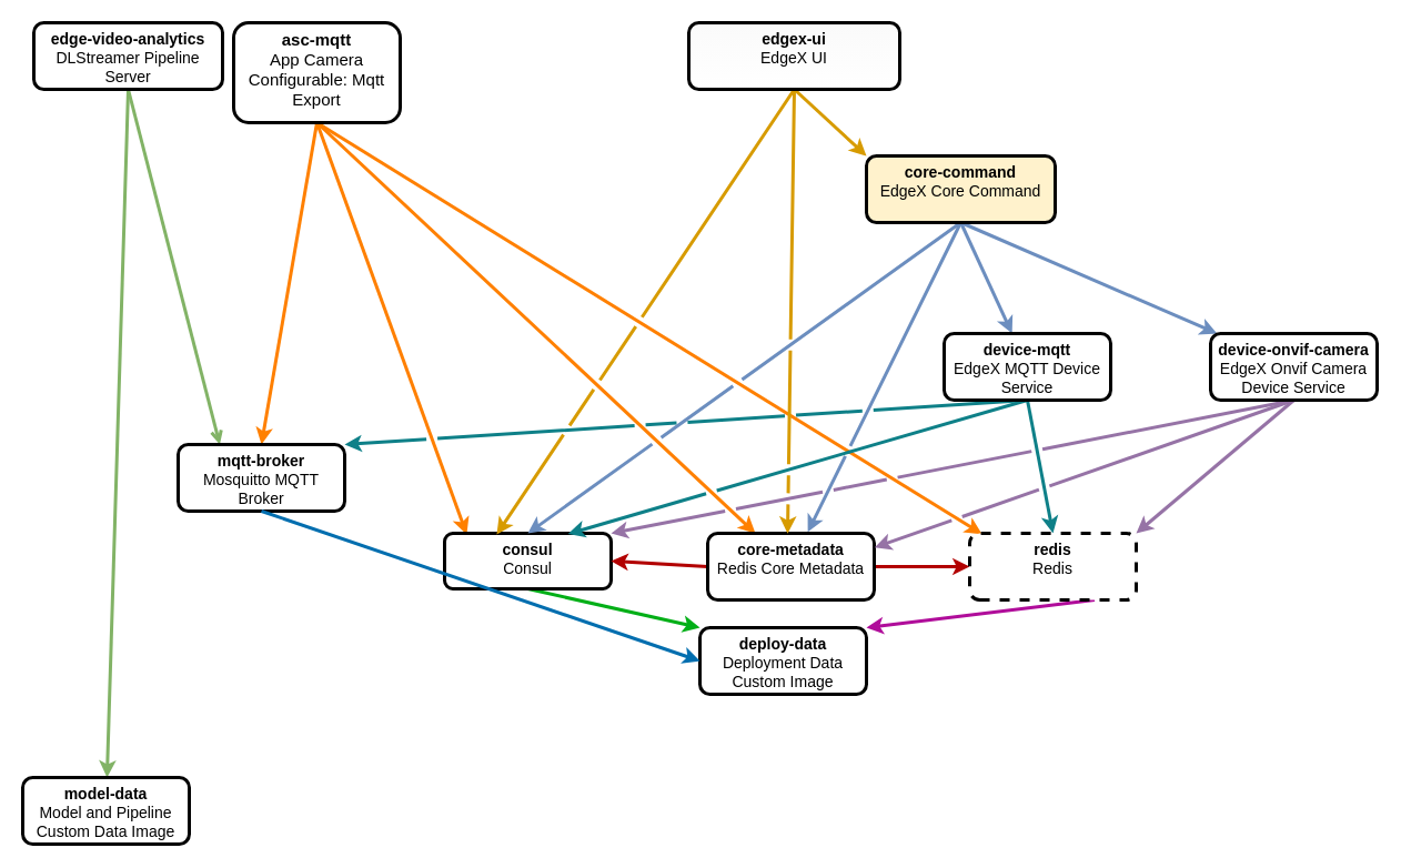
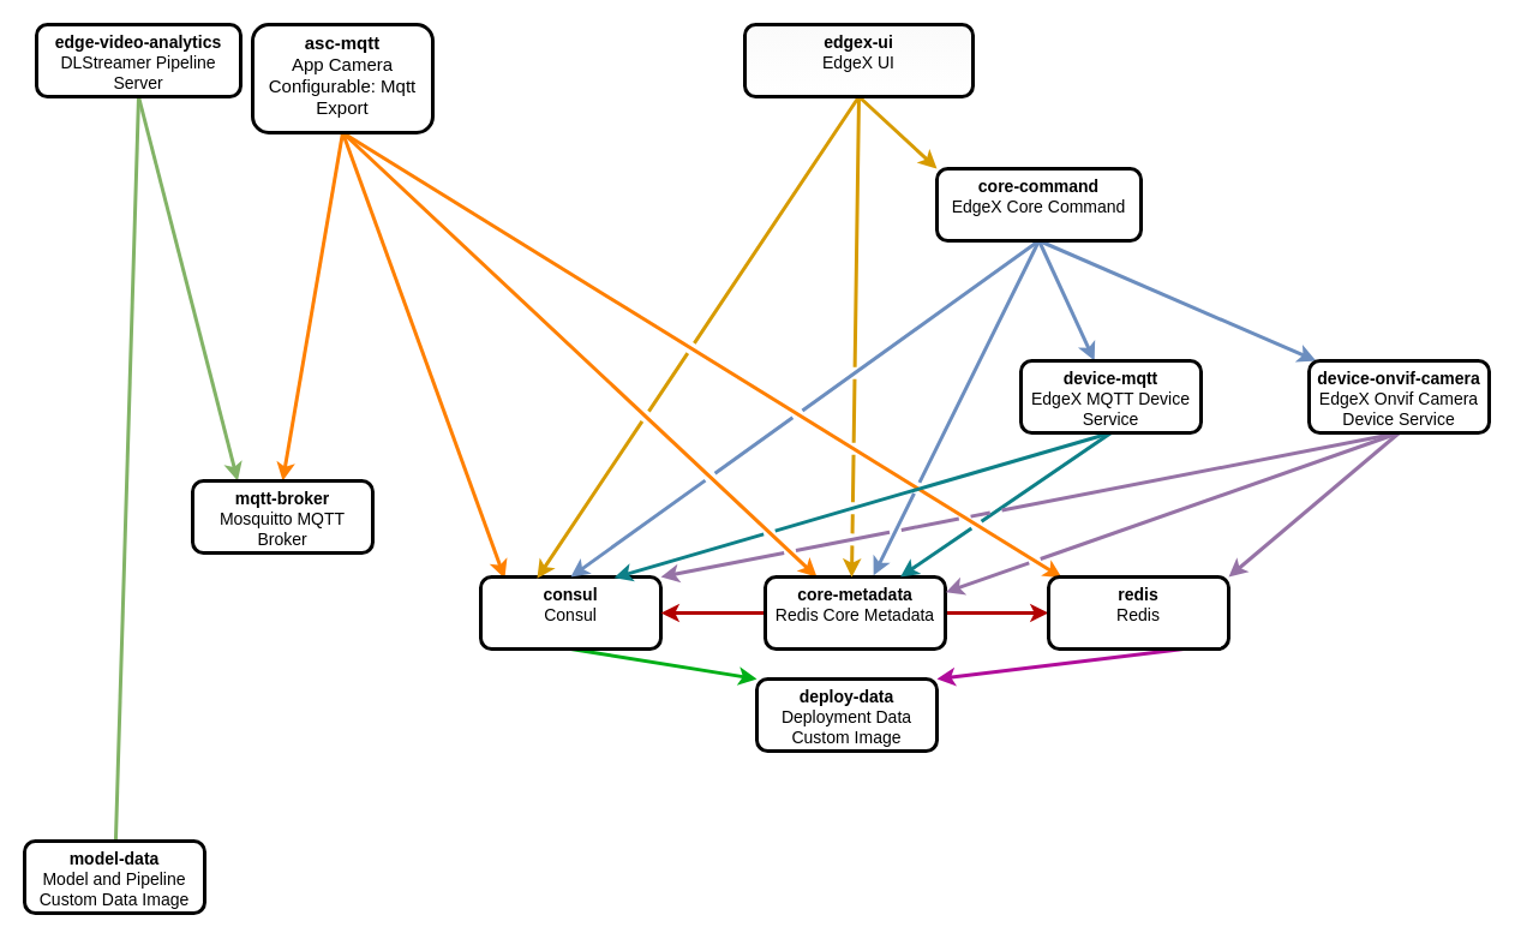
  <mxCell id="0" />
  <mxCell id="1" parent="0" />
  <mxCell id="2" style="orthogonalLoop=1;jettySize=auto;html=1;exitX=0.5;exitY=1;exitDx=0;exitDy=0;entryX=0.133;entryY=0.022;entryDx=0;entryDy=0;fontSize=14;jumpStyle=gap;strokeWidth=3;fillColor=#fff2cc;strokeColor=#FF8000;entryPerimeter=0;" parent="1" source="6" target="13" edge="1"><mxGeometry relative="1" as="geometry" /></mxCell>
  <mxCell id="3" style="orthogonalLoop=1;jettySize=auto;html=1;exitX=0.5;exitY=1;exitDx=0;exitDy=0;entryX=0.074;entryY=0.989;entryDx=0;entryDy=0;fontSize=14;jumpStyle=gap;strokeWidth=3;fillColor=#fff2cc;strokeColor=#FF8000;entryPerimeter=0;" parent="1" source="6" target="37" edge="1"><mxGeometry relative="1" as="geometry" /></mxCell>
  <mxCell id="4" style="orthogonalLoop=1;jettySize=auto;html=1;exitX=0.5;exitY=1;exitDx=0;exitDy=0;fontSize=14;jumpStyle=gap;strokeWidth=3;fillColor=#fff2cc;strokeColor=#FF8000;" parent="1" source="6" target="21" edge="1"><mxGeometry relative="1" as="geometry" /></mxCell>
  <mxCell id="5" style="orthogonalLoop=1;jettySize=auto;html=1;exitX=0.5;exitY=1;exitDx=0;exitDy=0;fontSize=14;jumpStyle=gap;strokeWidth=3;fillColor=#fff2cc;strokeColor=#FF8000;entryX=0.5;entryY=0;entryDx=0;entryDy=0;" parent="1" source="6" target="11" edge="1"><mxGeometry relative="1" as="geometry" /></mxCell>
  <mxCell id="6" value="&lt;font style=&quot;font-size: 15px&quot;&gt;&lt;b&gt;asc-mqtt&lt;/b&gt;&lt;br&gt;App Camera Configurable: Mqtt Export&lt;/font&gt;" style="whiteSpace=wrap;html=1;fontSize=14;verticalAlign=top;strokeWidth=3;rounded=1;" parent="1" vertex="1"><mxGeometry x="210" y="20" width="150" height="90" as="geometry" /></mxCell>
- <mxCell id="7" style="jumpStyle=gap;orthogonalLoop=1;jettySize=auto;html=1;exitX=0.5;exitY=1;exitDx=0;exitDy=0;fontSize=14;fillColor=#d5e8d4;strokeColor=#82b366;strokeWidth=3;" parent="1" source="9" target="10" edge="1"><mxGeometry relative="1" as="geometry" /></mxCell>
- <mxCell id="8" style="jumpStyle=gap;orthogonalLoop=1;jettySize=auto;html=1;exitX=0.5;exitY=1;exitDx=0;exitDy=0;fontSize=14;strokeWidth=3;fillColor=#d5e8d4;strokeColor=#82b366;entryX=0.25;entryY=0;entryDx=0;entryDy=0;endArrow=open;" parent="1" source="9" target="11" edge="1"><mxGeometry relative="1" as="geometry" /></mxCell>
+ <mxCell id="7" style="jumpStyle=gap;orthogonalLoop=1;jettySize=auto;html=1;exitX=0.5;exitY=1;exitDx=0;exitDy=0;fontSize=14;fillColor=#d5e8d4;strokeColor=#82b366;strokeWidth=3;endArrow=none;" parent="1" source="9" target="10" edge="1"><mxGeometry relative="1" as="geometry" /></mxCell>
+ <mxCell id="8" style="jumpStyle=gap;orthogonalLoop=1;jettySize=auto;html=1;exitX=0.5;exitY=1;exitDx=0;exitDy=0;fontSize=14;strokeWidth=3;fillColor=#d5e8d4;strokeColor=#82b366;entryX=0.25;entryY=0;entryDx=0;entryDy=0;" parent="1" source="9" target="11" edge="1"><mxGeometry relative="1" as="geometry" /></mxCell>
  <mxCell id="9" value="&lt;span style=&quot;font-size: 14px&quot;&gt;&lt;b&gt;edge-video-analytics&lt;/b&gt;&lt;br&gt;DLStreamer Pipeline Server&lt;br&gt;&lt;/span&gt;" style="whiteSpace=wrap;html=1;fontSize=14;verticalAlign=top;strokeWidth=3;rounded=1;" parent="1" vertex="1"><mxGeometry x="30" y="20" width="170" height="60" as="geometry" /></mxCell>
  <mxCell id="10" value="&lt;span style=&quot;font-size: 14px&quot;&gt;&lt;b&gt;model-data&lt;/b&gt;&lt;br&gt;Model and Pipeline Custom Data Image&lt;br&gt;&lt;/span&gt;" style="whiteSpace=wrap;html=1;fontSize=14;verticalAlign=top;strokeWidth=3;rounded=1;" parent="1" vertex="1"><mxGeometry x="20" y="700" width="150" height="60" as="geometry" /></mxCell>
  <mxCell id="11" value="mqtt-broker&lt;br style=&quot;font-size: 14px;&quot;&gt;&lt;span style=&quot;font-weight: normal; font-size: 14px;&quot;&gt;Mosquitto MQTT Broker&lt;/span&gt;" style="whiteSpace=wrap;html=1;flipV=1;fontSize=14;verticalAlign=top;fontStyle=1;strokeWidth=3;rounded=1;" parent="1" vertex="1"><mxGeometry x="160" y="400" width="150" height="60" as="geometry" /></mxCell>
  <mxCell id="12" style="jumpStyle=gap;orthogonalLoop=1;jettySize=auto;html=1;exitX=0.5;exitY=1;exitDx=0;exitDy=0;entryX=0;entryY=0;entryDx=0;entryDy=0;fontSize=14;strokeWidth=3;fillColor=#1ba1e2;strokeColor=#00AF17;" parent="1" source="13" target="22" edge="1"><mxGeometry relative="1" as="geometry" /></mxCell>
- <mxCell id="13" value="&lt;b style=&quot;font-size: 14px;&quot;&gt;consul&lt;/b&gt;&lt;br style=&quot;font-size: 14px;&quot;&gt;Consul" style="whiteSpace=wrap;html=1;fontSize=14;verticalAlign=top;strokeWidth=3;rounded=1;" parent="1" vertex="1"><mxGeometry x="400" y="480" width="150" height="50" as="geometry" /></mxCell>
+ <mxCell id="13" value="&lt;b style=&quot;font-size: 14px;&quot;&gt;consul&lt;/b&gt;&lt;br style=&quot;font-size: 14px;&quot;&gt;Consul" style="whiteSpace=wrap;html=1;fontSize=14;verticalAlign=top;strokeWidth=3;rounded=1;" parent="1" vertex="1"><mxGeometry x="400" y="480" width="150" height="60" as="geometry" /></mxCell>
  <mxCell id="14" style="jumpStyle=gap;orthogonalLoop=1;jettySize=auto;html=1;exitX=0.5;exitY=1;exitDx=0;exitDy=0;entryX=0.5;entryY=0;entryDx=0;entryDy=0;fontSize=14;strokeWidth=3;fillColor=#dae8fc;strokeColor=#6c8ebf;" parent="1" source="18" target="13" edge="1"><mxGeometry relative="1" as="geometry" /></mxCell>
  <mxCell id="15" style="jumpStyle=gap;orthogonalLoop=1;jettySize=auto;html=1;exitX=0.5;exitY=1;exitDx=0;exitDy=0;fontSize=14;entryX=0.601;entryY=-0.019;entryDx=0;entryDy=0;strokeWidth=3;fillColor=#dae8fc;strokeColor=#6c8ebf;entryPerimeter=0;" parent="1" source="18" target="21" edge="1"><mxGeometry relative="1" as="geometry" /></mxCell>
  <mxCell id="16" style="jumpStyle=gap;orthogonalLoop=1;jettySize=auto;html=1;exitX=0.5;exitY=1;exitDx=0;exitDy=0;fontSize=14;strokeWidth=3;fillColor=#dae8fc;strokeColor=#6c8ebf;" parent="1" source="18" target="27" edge="1"><mxGeometry relative="1" as="geometry" /></mxCell>
  <mxCell id="17" style="jumpStyle=gap;orthogonalLoop=1;jettySize=auto;html=1;exitX=0.5;exitY=1;exitDx=0;exitDy=0;fontSize=14;strokeWidth=3;fillColor=#dae8fc;strokeColor=#6c8ebf;" parent="1" source="18" target="31" edge="1"><mxGeometry relative="1" as="geometry" /></mxCell>
- <mxCell id="18" value="&lt;b style=&quot;font-size: 14px;&quot;&gt;core-command&lt;/b&gt;&lt;br style=&quot;font-size: 14px;&quot;&gt;EdgeX Core Command" style="whiteSpace=wrap;html=1;fontSize=14;verticalAlign=top;strokeWidth=3;rounded=1;fillColor=#fff2cc;" parent="1" vertex="1"><mxGeometry x="780" y="140" width="170" height="60" as="geometry" /></mxCell>
+ <mxCell id="18" value="&lt;b style=&quot;font-size: 14px;&quot;&gt;core-command&lt;/b&gt;&lt;br style=&quot;font-size: 14px;&quot;&gt;EdgeX Core Command" style="whiteSpace=wrap;html=1;fontSize=14;verticalAlign=top;strokeWidth=3;rounded=1;" parent="1" vertex="1"><mxGeometry x="780" y="140" width="170" height="60" as="geometry" /></mxCell>
  <mxCell id="19" style="jumpStyle=gap;orthogonalLoop=1;jettySize=auto;html=1;exitX=0;exitY=0.5;exitDx=0;exitDy=0;entryX=1;entryY=0.5;entryDx=0;entryDy=0;fontSize=14;strokeWidth=3;fillColor=#e51400;strokeColor=#B20000;" parent="1" source="21" target="13" edge="1"><mxGeometry relative="1" as="geometry" /></mxCell>
  <mxCell id="20" style="jumpStyle=gap;orthogonalLoop=1;jettySize=auto;html=1;exitX=1;exitY=0.5;exitDx=0;exitDy=0;fontSize=14;entryX=0;entryY=0.5;entryDx=0;entryDy=0;strokeWidth=3;fillColor=#e51400;strokeColor=#B20000;" parent="1" source="21" target="37" edge="1"><mxGeometry relative="1" as="geometry" /></mxCell>
  <mxCell id="21" value="&lt;b style=&quot;font-size: 14px;&quot;&gt;core-metadata&lt;/b&gt;&lt;br style=&quot;font-size: 14px;&quot;&gt;Redis Core Metadata" style="whiteSpace=wrap;html=1;fontSize=14;verticalAlign=top;strokeWidth=3;rounded=1;" parent="1" vertex="1"><mxGeometry x="637" y="480" width="150" height="60" as="geometry" /></mxCell>
  <mxCell id="22" value="&lt;span style=&quot;font-size: 14px&quot;&gt;&lt;b&gt;deploy-data&lt;/b&gt;&lt;br&gt;Deployment Data Custom Image&lt;br&gt;&lt;/span&gt;" style="whiteSpace=wrap;html=1;fontSize=14;verticalAlign=top;strokeWidth=3;rounded=1;" parent="1" vertex="1"><mxGeometry x="630" y="565" width="150" height="60" as="geometry" /></mxCell>
- <mxCell id="23" style="jumpStyle=gap;orthogonalLoop=1;jettySize=auto;html=1;exitX=0.5;exitY=1;exitDx=0;exitDy=0;fontSize=14;strokeWidth=3;fillColor=#b0e3e6;strokeColor=#0e8088;entryX=1;entryY=0;entryDx=0;entryDy=0;" parent="1" source="27" target="11" edge="1"><mxGeometry relative="1" as="geometry"><mxPoint x="280" y="480" as="targetPoint" /></mxGeometry></mxCell>
- <mxCell id="25" style="jumpStyle=gap;orthogonalLoop=1;jettySize=auto;html=1;exitX=0.5;exitY=1;exitDx=0;exitDy=0;entryX=0.5;entryY=0;entryDx=0;entryDy=0;fontSize=14;strokeWidth=3;fillColor=#b0e3e6;strokeColor=#0e8088;" parent="1" source="27" target="37" edge="1"><mxGeometry relative="1" as="geometry" /></mxCell>
+ <mxCell id="24" style="jumpStyle=gap;orthogonalLoop=1;jettySize=auto;html=1;exitX=0.5;exitY=1;exitDx=0;exitDy=0;entryX=0.75;entryY=0;entryDx=0;entryDy=0;fontSize=14;strokeWidth=3;fillColor=#b0e3e6;strokeColor=#0e8088;" parent="1" source="27" target="21" edge="1"><mxGeometry relative="1" as="geometry" /></mxCell>
  <mxCell id="26" style="jumpStyle=gap;orthogonalLoop=1;jettySize=auto;html=1;exitX=0.5;exitY=1;exitDx=0;exitDy=0;entryX=0.741;entryY=0.011;entryDx=0;entryDy=0;fontSize=14;strokeWidth=3;fillColor=#b0e3e6;strokeColor=#0e8088;entryPerimeter=0;" parent="1" source="27" target="13" edge="1"><mxGeometry relative="1" as="geometry" /></mxCell>
  <mxCell id="27" value="&lt;span style=&quot;font-size: 14px&quot;&gt;&lt;b&gt;device-mqtt&lt;/b&gt;&lt;br&gt;EdgeX MQTT Device Service&lt;br&gt;&lt;/span&gt;" style="whiteSpace=wrap;html=1;fontSize=14;verticalAlign=top;strokeWidth=3;rounded=1;" parent="1" vertex="1"><mxGeometry x="850" y="300" width="150" height="60" as="geometry" /></mxCell>
  <mxCell id="28" style="jumpStyle=gap;orthogonalLoop=1;jettySize=auto;html=1;exitX=0.5;exitY=1;exitDx=0;exitDy=0;entryX=1;entryY=0;entryDx=0;entryDy=0;fontSize=14;strokeWidth=3;fillColor=#e1d5e7;strokeColor=#9673a6;" parent="1" source="31" target="37" edge="1"><mxGeometry relative="1" as="geometry" /></mxCell>
  <mxCell id="29" style="jumpStyle=gap;orthogonalLoop=1;jettySize=auto;html=1;exitX=0.5;exitY=1;exitDx=0;exitDy=0;fontSize=14;strokeWidth=3;fillColor=#e1d5e7;strokeColor=#9673a6;entryX=1;entryY=0;entryDx=0;entryDy=0;" parent="1" source="31" target="13" edge="1"><mxGeometry relative="1" as="geometry"><mxPoint x="480" y="480" as="targetPoint" /></mxGeometry></mxCell>
  <mxCell id="30" style="jumpStyle=gap;orthogonalLoop=1;jettySize=auto;html=1;exitX=0.5;exitY=1;exitDx=0;exitDy=0;entryX=1.002;entryY=0.213;entryDx=0;entryDy=0;entryPerimeter=0;fontSize=14;strokeWidth=3;fillColor=#e1d5e7;strokeColor=#9673a6;" parent="1" source="31" target="21" edge="1"><mxGeometry relative="1" as="geometry" /></mxCell>
  <mxCell id="31" value="&lt;span style=&quot;font-size: 14px&quot;&gt;&lt;b&gt;device-onvif-camera&lt;/b&gt;&lt;br&gt;EdgeX Onvif Camera Device Service&lt;br&gt;&lt;/span&gt;" style="whiteSpace=wrap;html=1;fontSize=14;verticalAlign=top;strokeWidth=3;rounded=1;" parent="1" vertex="1"><mxGeometry x="1090" y="300" width="150" height="60" as="geometry" /></mxCell>
  <mxCell id="32" style="edgeStyle=none;jumpStyle=gap;orthogonalLoop=1;jettySize=auto;html=1;exitX=0.5;exitY=1;exitDx=0;exitDy=0;entryX=0.48;entryY=0.002;entryDx=0;entryDy=0;fontSize=14;strokeWidth=3;fillColor=#ffe6cc;strokeColor=#d79b00;entryPerimeter=0;" parent="1" source="35" target="21" edge="1"><mxGeometry relative="1" as="geometry" /></mxCell>
  <mxCell id="33" style="edgeStyle=none;jumpStyle=gap;orthogonalLoop=1;jettySize=auto;html=1;exitX=0.5;exitY=1;exitDx=0;exitDy=0;fontSize=14;strokeWidth=3;fillColor=#ffe6cc;strokeColor=#d79b00;entryX=0;entryY=0;entryDx=0;entryDy=0;" parent="1" source="35" target="18" edge="1"><mxGeometry relative="1" as="geometry" /></mxCell>
  <mxCell id="34" style="edgeStyle=none;jumpStyle=gap;orthogonalLoop=1;jettySize=auto;html=1;exitX=0.5;exitY=1;exitDx=0;exitDy=0;fontSize=14;strokeWidth=3;fillColor=#ffe6cc;strokeColor=#d79b00;entryX=0.313;entryY=0.022;entryDx=0;entryDy=0;entryPerimeter=0;" parent="1" source="35" target="13" edge="1"><mxGeometry relative="1" as="geometry" /></mxCell>
  <mxCell id="35" value="&lt;span style=&quot;font-size: 14px&quot;&gt;&lt;b&gt;edgex-ui&lt;/b&gt;&lt;br&gt;EdgeX UI&lt;br&gt;&lt;/span&gt;" style="whiteSpace=wrap;html=1;fontSize=14;verticalAlign=top;strokeWidth=3;fillColor=default;gradientColor=#FAFAFA;gradientDirection=north;rounded=1;" parent="1" vertex="1"><mxGeometry x="620" y="20" width="190" height="60" as="geometry" /></mxCell>
  <mxCell id="36" style="edgeStyle=none;jumpStyle=gap;orthogonalLoop=1;jettySize=auto;html=1;exitX=0.75;exitY=1;exitDx=0;exitDy=0;entryX=1;entryY=0;entryDx=0;entryDy=0;fontSize=14;strokeWidth=3;fillColor=#ffcccc;strokeColor=#B00C9A;" parent="1" source="37" target="22" edge="1"><mxGeometry relative="1" as="geometry" /></mxCell>
- <mxCell id="37" value="&lt;span style=&quot;font-size: 14px&quot;&gt;&lt;b&gt;redis&lt;/b&gt;&lt;br&gt;Redis&lt;br&gt;&lt;/span&gt;" style="whiteSpace=wrap;html=1;flipV=1;fontSize=14;verticalAlign=top;strokeWidth=3;rounded=1;dashed=1;" parent="1" vertex="1"><mxGeometry x="873" y="480" width="150" height="60" as="geometry" /></mxCell>
- <mxCell id="38" style="jumpStyle=gap;orthogonalLoop=1;jettySize=auto;html=1;exitX=0.5;exitY=1;exitDx=0;exitDy=0;entryX=0;entryY=0.5;entryDx=0;entryDy=0;fontSize=14;strokeWidth=3;fillColor=#1ba1e2;strokeColor=#006EAF;" edge="1" parent="1" source="11" target="22"><mxGeometry relative="1" as="geometry"><mxPoint x="485" y="550" as="sourcePoint" /><mxPoint x="641.5" y="712.22" as="targetPoint" /></mxGeometry></mxCell>
+ <mxCell id="37" value="&lt;span style=&quot;font-size: 14px&quot;&gt;&lt;b&gt;redis&lt;/b&gt;&lt;br&gt;Redis&lt;br&gt;&lt;/span&gt;" style="whiteSpace=wrap;html=1;flipV=1;fontSize=14;verticalAlign=top;strokeWidth=3;rounded=1;" parent="1" vertex="1"><mxGeometry x="873" y="480" width="150" height="60" as="geometry" /></mxCell>
